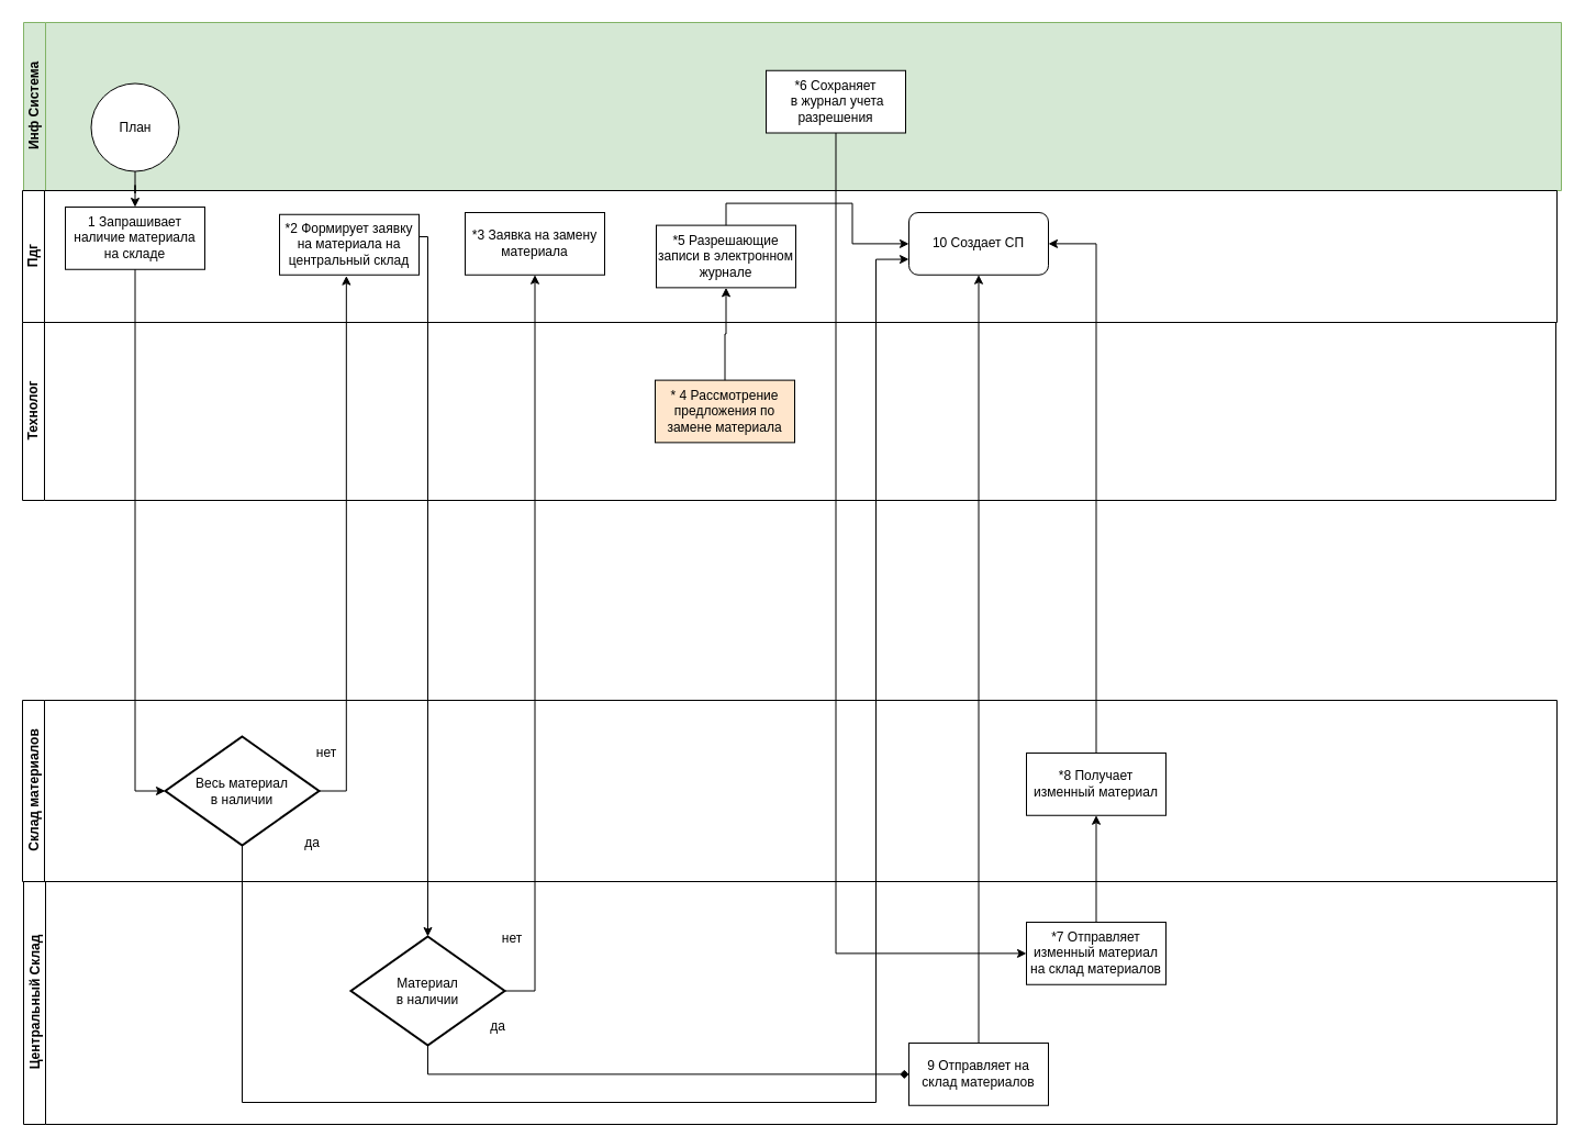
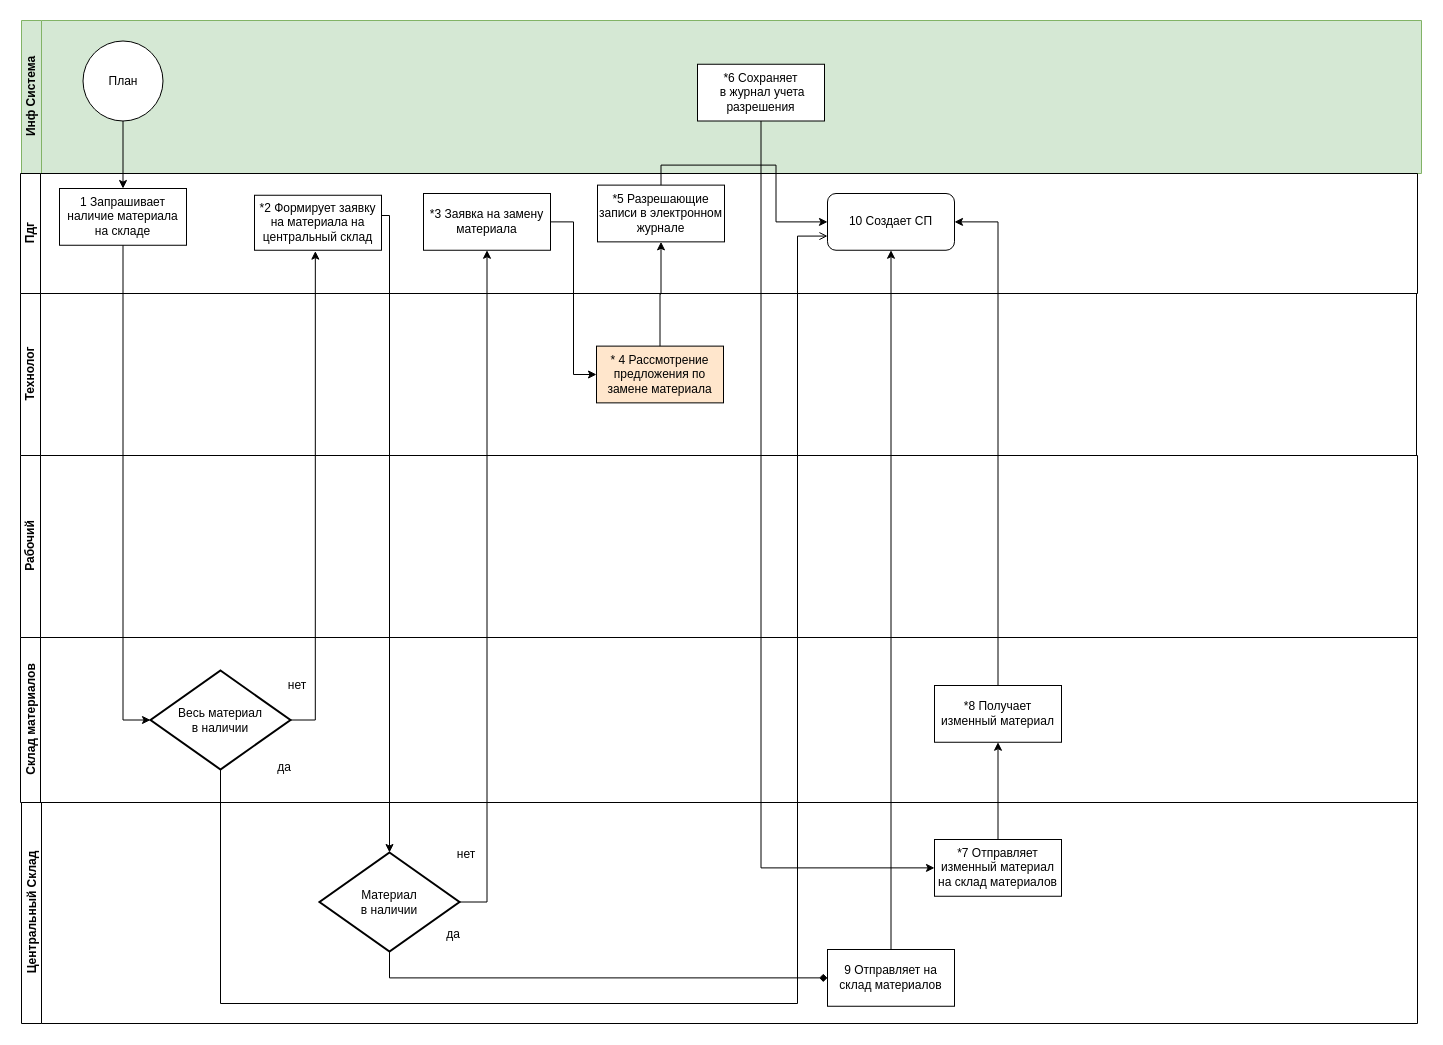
  <mxCell id="0" />
  <mxCell id="1" parent="0" />
  <mxCell id="2" value="Склад материалов" style="swimlane;html=1;startSize=20;horizontal=0;" vertex="1" parent="1"><mxGeometry x="20" y="637" width="1397" height="165" as="geometry" /></mxCell>
  <mxCell id="3" value="&lt;div&gt;Весь материал&lt;/div&gt;&lt;div&gt;в наличии&lt;/div&gt;" style="strokeWidth=2;html=1;shape=mxgraph.flowchart.decision;whiteSpace=wrap;" vertex="1" parent="2"><mxGeometry x="130" y="33" width="140" height="99" as="geometry" /></mxCell>
  <mxCell id="4" value="да" style="text;html=1;strokeColor=none;fillColor=none;align=center;verticalAlign=middle;whiteSpace=wrap;rounded=0;" vertex="1" parent="2"><mxGeometry x="234" y="115" width="60" height="30" as="geometry" /></mxCell>
  <mxCell id="5" value="нет" style="text;html=1;strokeColor=none;fillColor=none;align=center;verticalAlign=middle;whiteSpace=wrap;rounded=0;" vertex="1" parent="2"><mxGeometry x="247" y="33" width="60" height="30" as="geometry" /></mxCell>
  <mxCell id="6" value="*8 Получает изменный материал" style="rounded=0;whiteSpace=wrap;html=1;fontFamily=Helvetica;fontSize=12;fontColor=#000000;align=center;" vertex="1" parent="2"><mxGeometry x="914" y="48" width="127" height="56.75" as="geometry" /></mxCell>
  <mxCell id="7" value="Инф Система&lt;br&gt;" style="swimlane;html=1;startSize=20;horizontal=0;fillColor=#d5e8d4;strokeColor=#82b366;fillStyle=auto;swimlaneFillColor=#D5E8D4;" vertex="1" parent="1"><mxGeometry x="21" y="20" width="1400" height="153" as="geometry" /></mxCell>
- <mxCell id="8" value="План" style="ellipse;whiteSpace=wrap;html=1;aspect=fixed;" vertex="1" parent="7"><mxGeometry x="61.5" y="55.5" width="80" height="80" as="geometry" /></mxCell>
+ <mxCell id="8" value="План" style="ellipse;whiteSpace=wrap;html=1;aspect=fixed;" vertex="1" parent="7"><mxGeometry x="61.5" y="20.5" width="80" height="80" as="geometry" /></mxCell>
  <mxCell id="9" value="*6 Сохраняет&lt;br&gt;&amp;nbsp;в журнал учета&lt;br&gt;разрешения" style="rounded=0;whiteSpace=wrap;html=1;fontFamily=Helvetica;fontSize=12;fontColor=#000000;align=center;" vertex="1" parent="7"><mxGeometry x="676" y="43.75" width="127" height="56.75" as="geometry" /></mxCell>
  <mxCell id="10" value="Технолог&lt;br&gt;" style="swimlane;html=1;startSize=20;horizontal=0;" vertex="1" parent="1"><mxGeometry x="20" y="293" width="1396" height="162" as="geometry" /></mxCell>
  <mxCell id="11" value="* 4 Рассмотрение предложения по замене материала" style="rounded=0;whiteSpace=wrap;html=1;fontFamily=Helvetica;fontSize=12;fontColor=#000000;align=center;fillColor=#ffe6cc;" vertex="1" parent="10"><mxGeometry x="576" y="52.62" width="127" height="56.75" as="geometry" /></mxCell>
+ <mxCell id="12" value="Рабочий&lt;br&gt;" style="swimlane;html=1;startSize=20;horizontal=0;" vertex="1" parent="1"><mxGeometry x="20" y="455" width="1397" height="182" as="geometry" /></mxCell>
  <mxCell id="13" value="Пдг" style="swimlane;html=1;startSize=20;horizontal=0;" vertex="1" parent="1"><mxGeometry x="20" y="173" width="1397" height="120" as="geometry" /></mxCell>
  <mxCell id="14" value="*2 Формирует заявку на материала на центральный склад" style="rounded=0;whiteSpace=wrap;html=1;fontFamily=Helvetica;fontSize=12;fontColor=#000000;align=center;direction=south;" vertex="1" parent="13"><mxGeometry x="234" y="21.75" width="127" height="55" as="geometry" /></mxCell>
  <mxCell id="15" value="1 Запрашивает наличие материала на складе" style="rounded=0;whiteSpace=wrap;html=1;fontFamily=Helvetica;fontSize=12;fontColor=#000000;align=center;" vertex="1" parent="13"><mxGeometry x="39" y="15.0" width="127" height="56.75" as="geometry" /></mxCell>
- <mxCell id="16" value="*5 Разрешающие записи в электронном журнале" style="rounded=0;whiteSpace=wrap;html=1;fontFamily=Helvetica;fontSize=12;fontColor=#000000;align=center;" vertex="1" parent="13"><mxGeometry x="577" y="31.62" width="127" height="56.75" as="geometry" /></mxCell>
+ <mxCell id="16" value="*5 Разрешающие записи в электронном журнале" style="rounded=0;whiteSpace=wrap;html=1;fontFamily=Helvetica;fontSize=12;fontColor=#000000;align=center;" vertex="1" parent="13"><mxGeometry x="577" y="11.62" width="127" height="56.75" as="geometry" /></mxCell>
  <mxCell id="17" value="10 Создает СП" style="whiteSpace=wrap;html=1;fontFamily=Helvetica;fontSize=12;fontColor=#000000;align=center;rounded=1;" vertex="1" parent="13"><mxGeometry x="807" y="20.0" width="127" height="56.75" as="geometry" /></mxCell>
  <mxCell id="18" value="*3 Заявка на замену материала" style="rounded=0;whiteSpace=wrap;html=1;fontFamily=Helvetica;fontSize=12;fontColor=#000000;align=center;" vertex="1" parent="13"><mxGeometry x="403" y="20" width="127" height="56.75" as="geometry" /></mxCell>
  <mxCell id="19" value="Центральный Склад" style="swimlane;html=1;startSize=20;horizontal=0;" vertex="1" parent="1"><mxGeometry x="21" y="802" width="1396" height="221" as="geometry" /></mxCell>
  <mxCell id="20" style="edgeStyle=orthogonalEdgeStyle;rounded=0;orthogonalLoop=1;jettySize=auto;html=1;exitX=0.5;exitY=1;exitDx=0;exitDy=0;exitPerimeter=0;entryX=0;entryY=0.5;entryDx=0;entryDy=0;endArrow=diamond;" edge="1" parent="19" source="21" target="24"><mxGeometry relative="1" as="geometry" /></mxCell>
  <mxCell id="21" value="&lt;div&gt;Материал&lt;/div&gt;&lt;div&gt;в наличии&lt;/div&gt;" style="strokeWidth=2;html=1;shape=mxgraph.flowchart.decision;whiteSpace=wrap;" vertex="1" parent="19"><mxGeometry x="298" y="50" width="140" height="99" as="geometry" /></mxCell>
  <mxCell id="22" value="нет" style="text;html=1;strokeColor=none;fillColor=none;align=center;verticalAlign=middle;whiteSpace=wrap;rounded=0;" vertex="1" parent="19"><mxGeometry x="415" y="37" width="60" height="30" as="geometry" /></mxCell>
  <mxCell id="23" value="да" style="text;html=1;strokeColor=none;fillColor=none;align=center;verticalAlign=middle;whiteSpace=wrap;rounded=0;" vertex="1" parent="19"><mxGeometry x="402" y="117" width="60" height="30" as="geometry" /></mxCell>
  <mxCell id="24" value="9 Отправляет на склад материалов" style="rounded=0;whiteSpace=wrap;html=1;fontFamily=Helvetica;fontSize=12;fontColor=#000000;align=center;" vertex="1" parent="19"><mxGeometry x="806" y="147" width="127" height="56.75" as="geometry" /></mxCell>
  <mxCell id="25" value="*7 Отправляет изменный материал на склад материалов" style="rounded=0;whiteSpace=wrap;html=1;fontFamily=Helvetica;fontSize=12;fontColor=#000000;align=center;" vertex="1" parent="19"><mxGeometry x="913" y="37.0" width="127" height="56.75" as="geometry" /></mxCell>
  <mxCell id="26" style="edgeStyle=orthogonalEdgeStyle;rounded=0;orthogonalLoop=1;jettySize=auto;html=1;exitX=0.5;exitY=0;exitDx=0;exitDy=0;entryX=0.5;entryY=0;entryDx=0;entryDy=0;entryPerimeter=0;" edge="1" parent="1" source="14" target="21"><mxGeometry relative="1" as="geometry"><Array as="points"><mxPoint x="389" y="215" /></Array></mxGeometry></mxCell>
- <mxCell id="27" style="edgeStyle=orthogonalEdgeStyle;rounded=0;orthogonalLoop=1;jettySize=auto;html=1;exitX=0.5;exitY=1;exitDx=0;exitDy=0;exitPerimeter=0;entryX=0;entryY=0.75;entryDx=0;entryDy=0;" edge="1" parent="1" source="3" target="17"><mxGeometry relative="1" as="geometry"><mxPoint x="722" y="235" as="targetPoint" /><Array as="points"><mxPoint x="220" y="1003" /><mxPoint x="797" y="1003" /><mxPoint x="797" y="236" /></Array></mxGeometry></mxCell>
+ <mxCell id="27" style="edgeStyle=orthogonalEdgeStyle;rounded=0;orthogonalLoop=1;jettySize=auto;html=1;exitX=0.5;exitY=1;exitDx=0;exitDy=0;exitPerimeter=0;entryX=0;entryY=0.75;entryDx=0;entryDy=0;endArrow=open;" edge="1" parent="1" source="3" target="17"><mxGeometry relative="1" as="geometry"><mxPoint x="722" y="235" as="targetPoint" /><Array as="points"><mxPoint x="220" y="1003" /><mxPoint x="797" y="1003" /><mxPoint x="797" y="236" /></Array></mxGeometry></mxCell>
  <mxCell id="28" style="edgeStyle=orthogonalEdgeStyle;rounded=0;orthogonalLoop=1;jettySize=auto;html=1;exitX=0.5;exitY=1;exitDx=0;exitDy=0;" edge="1" parent="1" source="8" target="15"><mxGeometry relative="1" as="geometry" /></mxCell>
  <mxCell id="29" style="edgeStyle=orthogonalEdgeStyle;rounded=0;orthogonalLoop=1;jettySize=auto;html=1;exitX=0.5;exitY=1;exitDx=0;exitDy=0;entryX=0;entryY=0.5;entryDx=0;entryDy=0;entryPerimeter=0;" edge="1" parent="1" source="15" target="3"><mxGeometry relative="1" as="geometry" /></mxCell>
  <mxCell id="30" style="edgeStyle=orthogonalEdgeStyle;rounded=0;orthogonalLoop=1;jettySize=auto;html=1;exitX=1;exitY=0.5;exitDx=0;exitDy=0;exitPerimeter=0;entryX=1.016;entryY=0.521;entryDx=0;entryDy=0;entryPerimeter=0;" edge="1" parent="1" source="3" target="14"><mxGeometry relative="1" as="geometry"><mxPoint x="319" y="246" as="targetPoint" /></mxGeometry></mxCell>
  <mxCell id="31" style="edgeStyle=orthogonalEdgeStyle;rounded=0;orthogonalLoop=1;jettySize=auto;html=1;entryX=0.5;entryY=1;entryDx=0;entryDy=0;" edge="1" parent="1" source="11" target="16"><mxGeometry relative="1" as="geometry" /></mxCell>
  <mxCell id="32" style="edgeStyle=orthogonalEdgeStyle;rounded=0;orthogonalLoop=1;jettySize=auto;html=1;exitX=0.5;exitY=0;exitDx=0;exitDy=0;" edge="1" parent="1" source="16" target="17"><mxGeometry relative="1" as="geometry" /></mxCell>
  <mxCell id="33" style="edgeStyle=orthogonalEdgeStyle;rounded=0;orthogonalLoop=1;jettySize=auto;html=1;exitX=0.5;exitY=1;exitDx=0;exitDy=0;entryX=0;entryY=0.5;entryDx=0;entryDy=0;" edge="1" parent="1" source="9" target="25"><mxGeometry relative="1" as="geometry" /></mxCell>
  <mxCell id="34" style="edgeStyle=orthogonalEdgeStyle;rounded=0;orthogonalLoop=1;jettySize=auto;html=1;exitX=0.5;exitY=0;exitDx=0;exitDy=0;entryX=0.5;entryY=1;entryDx=0;entryDy=0;" edge="1" parent="1" source="25" target="6"><mxGeometry relative="1" as="geometry" /></mxCell>
  <mxCell id="35" style="edgeStyle=orthogonalEdgeStyle;rounded=0;orthogonalLoop=1;jettySize=auto;html=1;exitX=0.5;exitY=0;exitDx=0;exitDy=0;entryX=1;entryY=0.5;entryDx=0;entryDy=0;" edge="1" parent="1" source="6" target="17"><mxGeometry relative="1" as="geometry" /></mxCell>
  <mxCell id="36" style="edgeStyle=orthogonalEdgeStyle;rounded=0;orthogonalLoop=1;jettySize=auto;html=1;exitX=0.5;exitY=0;exitDx=0;exitDy=0;entryX=0.5;entryY=1;entryDx=0;entryDy=0;" edge="1" parent="1" source="24" target="17"><mxGeometry relative="1" as="geometry" /></mxCell>
  <mxCell id="37" style="edgeStyle=orthogonalEdgeStyle;rounded=0;orthogonalLoop=1;jettySize=auto;html=1;exitX=1;exitY=0.5;exitDx=0;exitDy=0;exitPerimeter=0;entryX=0.5;entryY=1;entryDx=0;entryDy=0;" edge="1" parent="1" source="21" target="18"><mxGeometry relative="1" as="geometry" /></mxCell>
+ <mxCell id="38" style="edgeStyle=orthogonalEdgeStyle;rounded=0;orthogonalLoop=1;jettySize=auto;html=1;exitX=1;exitY=0.5;exitDx=0;exitDy=0;entryX=0;entryY=0.5;entryDx=0;entryDy=0;" edge="1" parent="1" source="18" target="11"><mxGeometry relative="1" as="geometry" /></mxCell>
